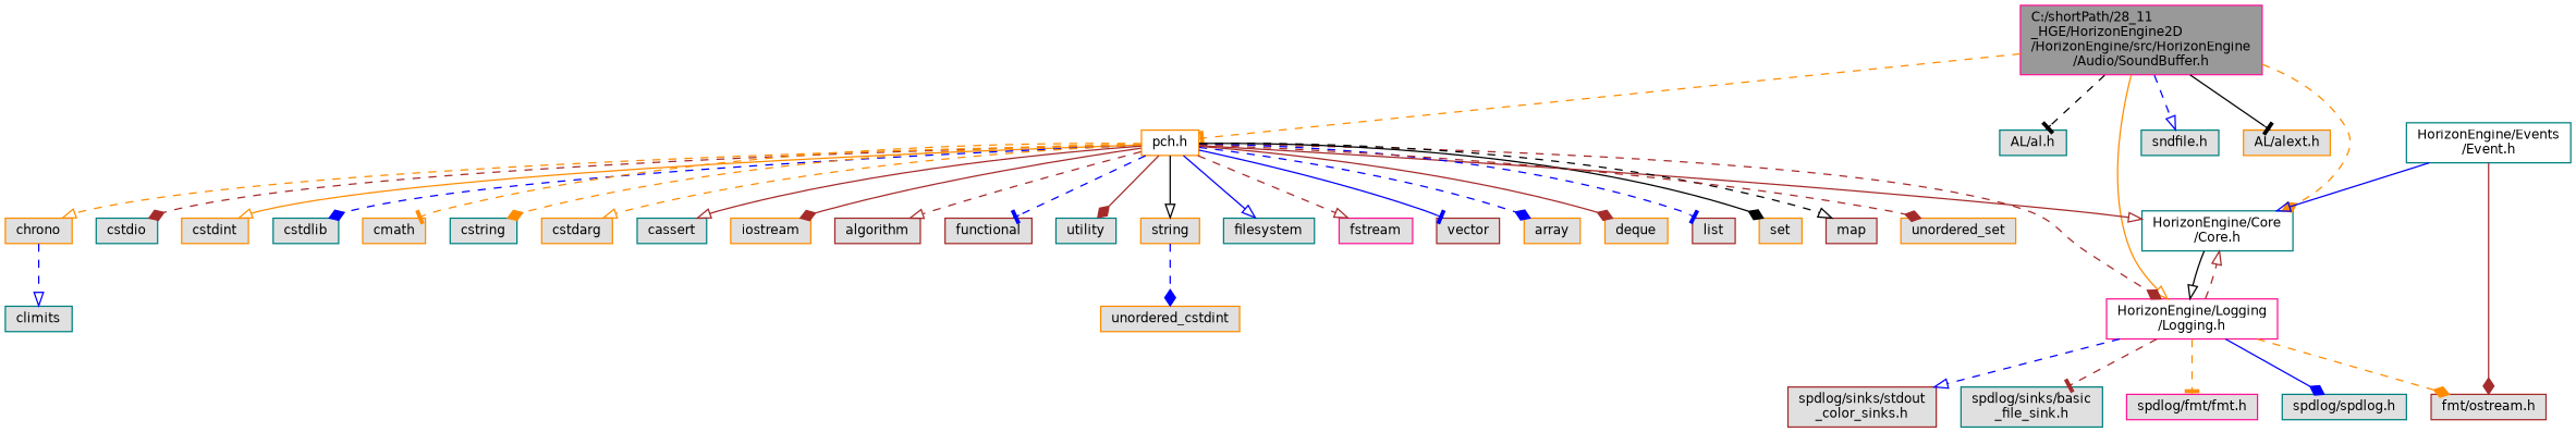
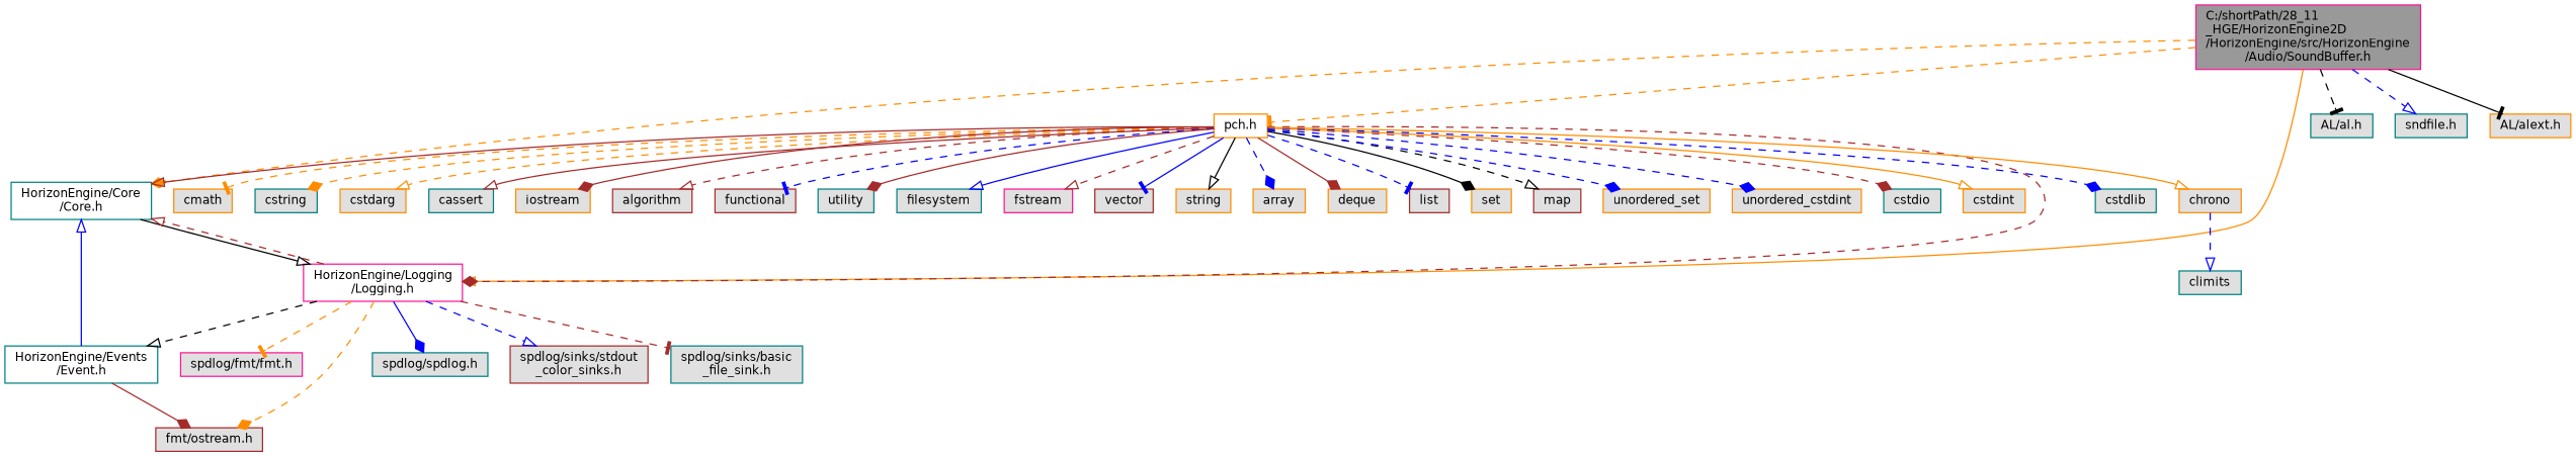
  digraph {
    node [color=teal fillcolor="#E0E0E0" fontname=Helvetica fontsize=10 shape=box style=filled]
    edge [arrowhead=onormal color=blue fontname=Helvetica fontsize=10 labelfontname=Helvetica labelfontsize=10 style=dashed]
    n1 [color=deeppink fillcolor=grey60 fontcolor=black height=0.2 label="C:/shortPath/28_11\l_HGE/HorizonEngine2D\l/HorizonEngine/src/HorizonEngine\l/Audio/SoundBuffer.h" width=0.4]
    n2 [fillcolor=white height=0.2 label="HorizonEngine/Core\l/Core.h" width=0.4]
    n3 [color=deeppink fillcolor=white height=0.2 label="HorizonEngine/Logging\l/Logging.h" width=0.4]
    n4 [height=0.2 label="AL/al.h" width=0.4]
    n5 [color=darkorange fillcolor=white height=0.2 label="pch.h" width=0.4]
    n6 [height=0.2 label="sndfile.h" width=0.4]
    n7 [color=darkorange height=0.2 label="AL/alext.h" width=0.4]
    n8 [height=0.2 label="spdlog/spdlog.h" width=0.4]
    n9 [color=brown height=0.2 label="spdlog/sinks/stdout\l_color_sinks.h" width=0.4]
    n10 [height=0.2 label="spdlog/sinks/basic\l_file_sink.h" width=0.4]
    n11 [color=deeppink height=0.2 label="spdlog/fmt/fmt.h" width=0.4]
    n12 [color=brown height=0.2 label="fmt/ostream.h" width=0.4]
    n13 [fillcolor=white height=0.2 label="HorizonEngine/Events\l/Event.h" width=0.4]
    n14 [height=0.2 label=cstdio width=0.4]
    n15 [color=darkorange height=0.2 label=cstdint width=0.4]
    n16 [height=0.2 label=cstdlib width=0.4]
    n17 [color=darkorange height=0.2 label=cmath width=0.4]
    n18 [height=0.2 label=cstring width=0.4]
    n19 [color=darkorange height=0.2 label=cstdarg width=0.4]
    n20 [height=0.2 label=cassert width=0.4]
    n21 [color=darkorange height=0.2 label=iostream width=0.4]
    n22 [color=brown height=0.2 label=algorithm width=0.4]
    n23 [color=brown height=0.2 label=functional width=0.4]
    n24 [height=0.2 label=utility width=0.4]
    n25 [color=darkorange height=0.2 label=chrono width=0.4]
    n26 [height=0.2 label=filesystem width=0.4]
    n27 [color=deeppink height=0.2 label=fstream width=0.4]
    n28 [color=brown height=0.2 label=vector width=0.4]
    n29 [color=darkorange height=0.2 label=string width=0.4]
    n30 [color=darkorange height=0.2 label=array width=0.4]
    n31 [color=darkorange height=0.2 label=deque width=0.4]
    n32 [color=brown height=0.2 label=list width=0.4]
    n33 [color=darkorange height=0.2 label=set width=0.4]
    n34 [color=brown height=0.2 label=map width=0.4]
    n35 [color=darkorange height=0.2 label=unordered_set width=0.4]
    n36 [color=darkorange height=0.2 label=unordered_cstdint width=0.4]
    n37 [height=0.2 label=climits width=0.4]
    n1 -> n2 [arrowhead=diamond color=darkorange]
    n1 -> n3 [color=darkorange style=solid]
    n1 -> n4 [arrowhead=tee color=black]
    n1 -> n5 [arrowhead=tee color=darkorange]
    n1 -> n6
    n1 -> n7 [arrowhead=tee color=black style=solid]
    n2 -> n3 [color=black style=solid]
    n3 -> n2 [color=brown]
    n3 -> n8 [arrowhead=diamond style=solid]
    n3 -> n9
    n3 -> n10 [arrowhead=tee color=brown]
    n3 -> n11 [arrowhead=tee color=darkorange]
    n3 -> n12 [arrowhead=diamond color=darkorange]
+   n3 -> n13 [color=black]
    n5 -> n2 [color=brown style=solid]
    n5 -> n3 [arrowhead=diamond color=brown]
    n5 -> n14 [arrowhead=diamond color=brown]
    n5 -> n15 [color=darkorange style=solid]
    n5 -> n16 [arrowhead=diamond]
    n5 -> n17 [arrowhead=tee color=darkorange]
    n5 -> n18 [arrowhead=diamond color=darkorange]
    n5 -> n19 [color=darkorange]
    n5 -> n20 [color=brown style=solid]
    n5 -> n21 [arrowhead=diamond color=brown style=solid]
    n5 -> n22 [color=brown]
    n5 -> n23 [arrowhead=tee]
    n5 -> n24 [arrowhead=diamond color=brown style=solid]
-   n5 -> n25 [color=darkorange]
+   n5 -> n25 [color=darkorange style=solid]
    n5 -> n26 [style=solid]
    n5 -> n27 [color=brown]
    n5 -> n28 [arrowhead=tee style=solid]
    n5 -> n29 [color=black style=solid]
    n5 -> n30 [arrowhead=diamond]
    n5 -> n31 [arrowhead=diamond color=brown style=solid]
    n5 -> n32 [arrowhead=tee]
    n5 -> n33 [arrowhead=diamond color=black style=solid]
    n5 -> n34 [color=black]
-   n5 -> n35 [arrowhead=diamond color=brown]
-   n29 -> n36 [arrowhead=diamond]
+   n5 -> n35 [arrowhead=diamond]
+   n5 -> n36 [arrowhead=diamond]
    n13 -> n2 [style=solid]
    n13 -> n12 [arrowhead=diamond color=brown style=solid]
    n25 -> n37
  }
